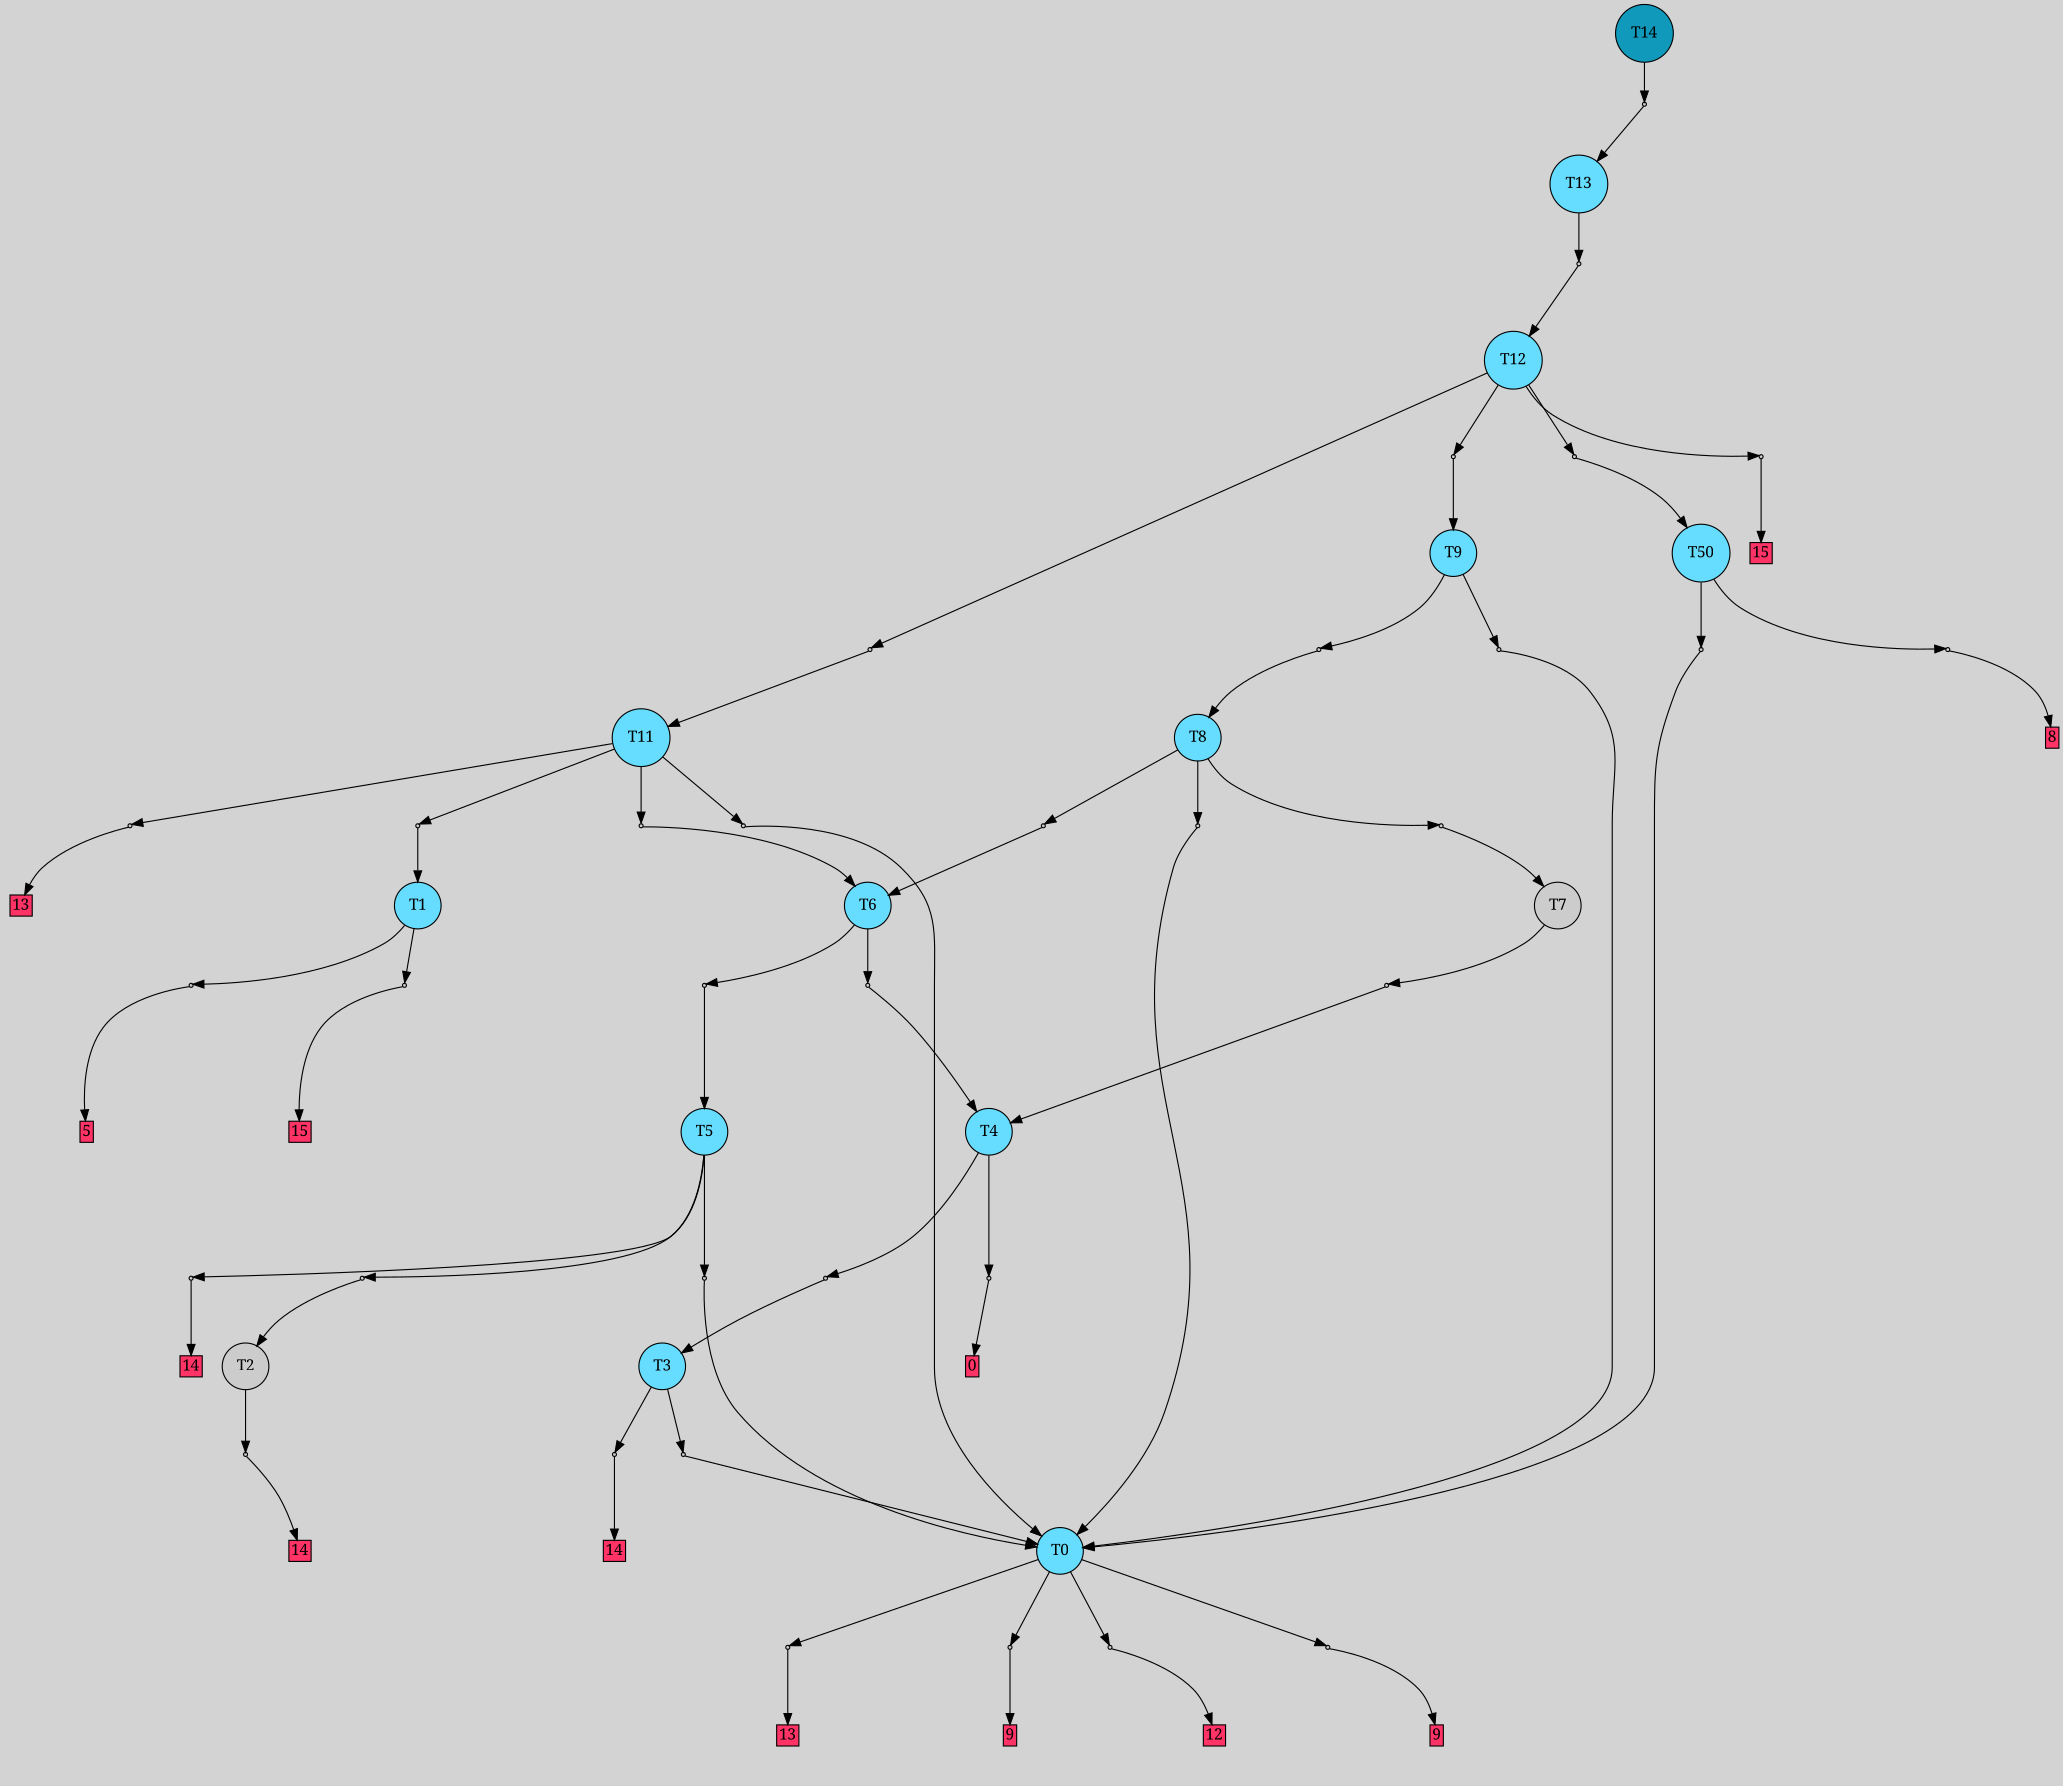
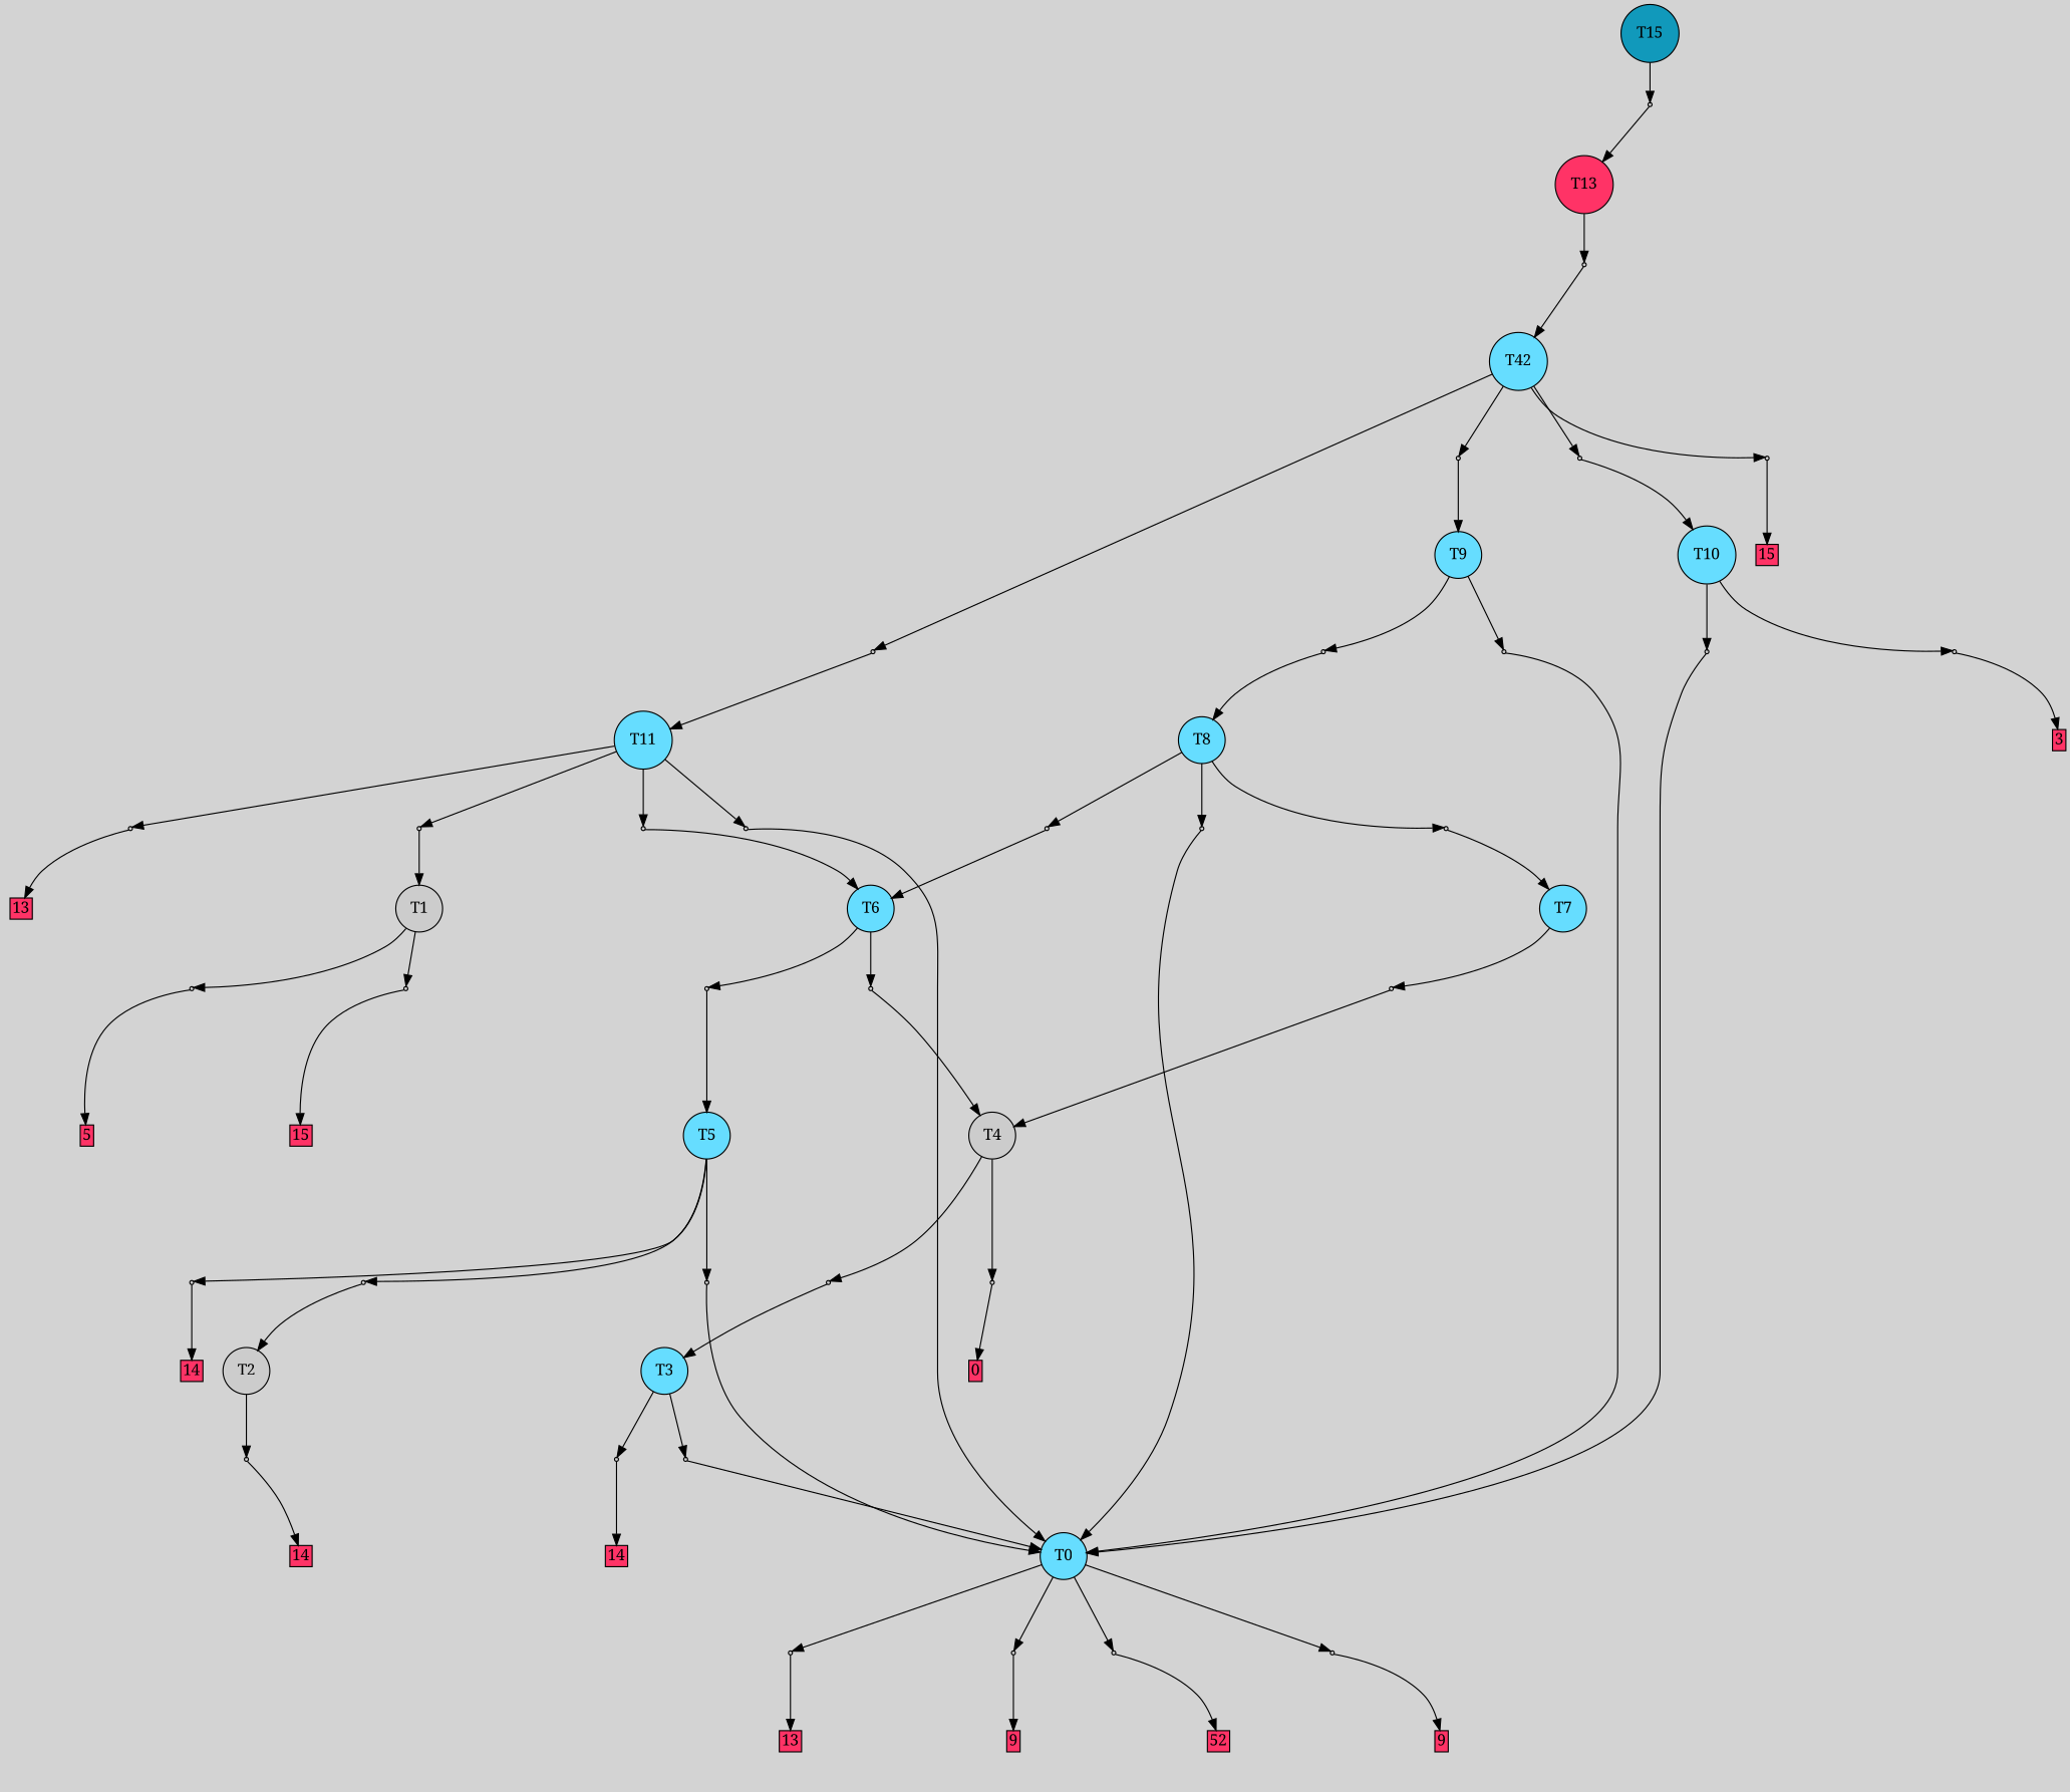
  digraph {
    bgcolor=lightgray
    fontname="Noto Serif"
    node [fillcolor="#cccccc" fontname="Noto Serif" shape=box style=filled]
    edge [fontname="Noto Serif"]
-   T14 [fillcolor="#1199bb" shape=circle]
+   T14 [fillcolor="#1199bb" shape=circle label=T15]
    P33 [shape=point]
    T0 [fillcolor="#66ddff" shape=circle]
    P0 [shape=point]
    P1 [shape=point]
    P2 [shape=point]
    P3 [shape=point]
    n8 [label="5|7&1|842#1|438&#92;n0|2&0|351#1|950&#92;n3|0&1|621#0|170&#92;n" style=invis fillcolor=""]
    n9 [fillcolor="#ff3366" height=0 label=13 margin=0.03 width=0]
    n10 [label="0|4&1|783#1|617&#92;n4|2&0|1132#1|1163&#92;n7|2&0|890#0|492&#92;n0|0&1|457#0|1282&#92;n" style=invis fillcolor=""]
    n11 [fillcolor="#ff3366" height=0 label=9 margin=0.03 width=0]
    n12 [label="2|1&1|600#1|783&#92;n0|0&0|825#1|840&#92;n6|0&0|304#1|458&#92;n" style=invis fillcolor=""]
-   n13 [fillcolor="#ff3366" height=0 label=12 margin=0.03 width=0]
+   n13 [fillcolor="#ff3366" height=0 label=52 margin=0.03 width=0]
    n14 [label="5|7&1|307#1|662&#92;n2|4&1|239#0|103&#92;n4|2&0|1132#1|1163&#92;n7|2&0|890#0|492&#92;n0|0&1|457#0|1282&#92;n" style=invis fillcolor=""]
    n15 [fillcolor="#ff3366" height=0 label=9 margin=0.03 width=0]
-   T1 [fillcolor="#66ddff" shape=circle]
+   T1 [shape=circle]
    P4 [shape=point]
    P5 [shape=point]
    n19 [label="7|0&1|853#1|529&#92;n" style=invis fillcolor=""]
    n20 [fillcolor="#ff3366" height=0 label=15 margin=0.03 width=0]
    n21 [label="1|0&1|121#1|1337&#92;n" style=invis fillcolor=""]
    n22 [fillcolor="#ff3366" height=0 label=5 margin=0.03 width=0]
    T2 [shape=circle]
    P6 [shape=point]
    n25 [label="2|7&1|1095#1|397&#92;n3|0&0|687#1|12&#92;n" style=invis fillcolor=""]
    n26 [fillcolor="#ff3366" height=0 label=14 margin=0.03 width=0]
    T3 [fillcolor="#66ddff" shape=circle]
    P7 [shape=point]
    P8 [shape=point]
    n30 [label="2|0&1|1175#1|105&#92;n" style=invis fillcolor=""]
    n31 [fillcolor="#ff3366" height=0 label=14 margin=0.03 width=0]
    n32 [label="4|7&1|552#1|1295&#92;n2|3&1|95#1|608&#92;n7|7&0|1303#0|312&#92;n1|6&0|911#0|603&#92;n7|0&0|1071#1|1159&#92;n2|0&0|870#0|456&#92;n" style=invis fillcolor=""]
-   T4 [fillcolor="#66ddff" shape=circle]
+   T4 [shape=circle]
    P9 [shape=point]
    P10 [shape=point]
    n36 [label="3|3&0|863#0|126&#92;n2|0&1|186#1|1126&#92;n4|0&0|120#0|299&#92;n" style=invis fillcolor=""]
    n37 [label="0|3&1|490#1|851&#92;n0|1&0|1329#1|790&#92;n2|4&0|531#0|633&#92;n3|0&0|1076#1|771&#92;n" style=invis fillcolor=""]
    n38 [fillcolor="#ff3366" height=0 label=0 margin=0.03 width=0]
    T5 [fillcolor="#66ddff" shape=circle]
    P11 [shape=point]
    P12 [shape=point]
    P13 [shape=point]
    n43 [label="4|7&1|552#1|1295&#92;n7|7&0|1303#0|312&#92;n7|6&1|1234#0|470&#92;n7|0&0|1071#1|1159&#92;n2|0&0|870#0|456&#92;n" style=invis fillcolor=""]
    n44 [label="2|0&1|1175#1|105&#92;n" style=invis fillcolor=""]
    n45 [fillcolor="#ff3366" height=0 label=14 margin=0.03 width=0]
    n46 [label="2|0&1|716#1|697&#92;n" style=invis fillcolor=""]
    T6 [fillcolor="#66ddff" shape=circle]
    P14 [shape=point]
    P15 [shape=point]
    n50 [label="4|7&1|962#1|591&#92;n6|2&0|603#1|934&#92;n0|5&0|1042#0|710&#92;n4|5&0|359#0|221&#92;n7|6&1|1201#0|470&#92;n0|0&0|110#0|701&#92;n4|7&1|552#1|1295&#92;n7|7&0|1303#0|312&#92;n2|3&0|752#1|1304&#92;n4|1&0|547#0|1183&#92;n7|0&0|1225#1|1159&#92;n2|0&0|870#0|456&#92;n" style=invis fillcolor=""]
    n51 [label="7|3&1|355#0|1284&#92;n4|0&0|291#0|211&#92;n" style=invis fillcolor=""]
-   T7 [shape=circle]
+   T7 [fillcolor="#66ddff" shape=circle]
    P16 [shape=point]
    n54 [label="7|3&1|286#0|615&#92;n4|0&0|291#0|211&#92;n" style=invis fillcolor=""]
    T8 [fillcolor="#66ddff" shape=circle]
    P17 [shape=point]
    P18 [shape=point]
    P19 [shape=point]
    n59 [label="7|3&1|387#0|1284&#92;n4|0&0|291#0|211&#92;n" style=invis fillcolor=""]
    n60 [label="7|3&1|286#0|615&#92;n4|0&0|291#0|211&#92;n" style=invis fillcolor=""]
    n61 [label="4|7&1|552#1|1295&#92;n7|7&0|1303#0|312&#92;n7|0&0|1071#1|1159&#92;n" style=invis fillcolor=""]
    T9 [fillcolor="#66ddff" shape=circle]
    P20 [shape=point]
    P21 [shape=point]
    n65 [label="4|7&1|552#1|1295&#92;n7|7&0|1303#0|312&#92;n7|6&1|1234#0|470&#92;n7|0&0|1071#1|1159&#92;n2|0&0|870#0|456&#92;n" style=invis fillcolor=""]
    n66 [label="0|6&1|532#1|242&#92;n5|7&1|1256#1|325&#92;n2|6&1|918#0|262&#92;n4|5&0|758#0|1079&#92;n7|0&0|61#1|758&#92;n" style=invis fillcolor=""]
-   T10 [fillcolor="#66ddff" shape=circle label=T50]
+   T10 [fillcolor="#66ddff" shape=circle]
    P22 [shape=point]
    P23 [shape=point]
    n70 [label="6|4&1|933#0|401&#92;n3|2&1|628#0|1068&#92;n7|6&0|690#1|637&#92;n2|6&0|310#1|1165&#92;n7|0&0|926#1|97&#92;n" style=invis fillcolor=""]
-   n71 [fillcolor="#ff3366" height=0 label=8 margin=0.03 width=0]
+   n71 [fillcolor="#ff3366" height=0 label=3 margin=0.03 width=0]
    n72 [label="4|7&1|552#1|1295&#92;n7|7&0|1303#0|312&#92;n7|0&0|1071#1|1159&#92;n" style=invis fillcolor=""]
    T11 [fillcolor="#66ddff" shape=circle]
    P24 [shape=point]
    P25 [shape=point]
    P26 [shape=point]
    P27 [shape=point]
    n78 [label="5|3&1|376#1|994&#92;n3|6&1|479#0|1267&#92;n1|4&1|773#0|62&#92;n7|0&0|148#1|1137&#92;n" style=invis fillcolor=""]
    n79 [fillcolor="#ff3366" height=0 label=13 margin=0.03 width=0]
    n80 [label="7|0&1|269#0|158&#92;n" style=invis fillcolor=""]
    n81 [label="4|7&1|552#1|1295&#92;n7|7&0|1303#0|312&#92;n7|0&0|1071#1|1159&#92;n" style=invis fillcolor=""]
    n82 [label="7|3&1|387#0|1284&#92;n4|0&0|291#0|211&#92;n" style=invis fillcolor=""]
-   T12 [fillcolor="#66ddff" shape=circle]
+   T12 [fillcolor="#66ddff" shape=circle label=T42]
    P28 [shape=point]
    P29 [shape=point]
    P30 [shape=point]
    P31 [shape=point]
    n88 [label="3|2&1|628#0|1068&#92;n1|6&0|690#1|637&#92;n2|6&0|310#1|1165&#92;n7|0&0|926#1|97&#92;n" style=invis fillcolor=""]
    n89 [label="2|7&1|117#1|979&#92;n7|0&0|1295#1|513&#92;n" style=invis fillcolor=""]
    n90 [label="1|6&0|186#0|752&#92;n0|7&1|1238#0|358&#92;n2|6&0|1343#1|1165&#92;n2|6&0|454#1|411&#92;n7|3&0|1110#0|1288&#92;n6|0&0|891#1|357&#92;n" style=invis fillcolor=""]
    n91 [fillcolor="#ff3366" height=0 label=15 margin=0.03 width=0]
    n92 [label="3|2&1|628#1|1068&#92;n7|6&0|690#1|637&#92;n7|0&0|926#1|97&#92;n" style=invis fillcolor=""]
-   T13 [fillcolor="#66ddff" shape=circle]
+   T13 [fillcolor="#ff3366" shape=circle]
    P32 [shape=point]
    n95 [label="7|0&1|711#1|2&#92;n4|6&0|24#0|100&#92;n7|7&0|950#1|51&#92;n2|6&0|1343#1|1165&#92;n7|3&0|1110#0|1288&#92;n6|0&0|891#1|357&#92;n" style=invis fillcolor=""]
    n96 [label="7|7&1|112#1|977&#92;n2|6&0|1343#1|1165&#92;n7|3&0|1110#0|1288&#92;n6|0&0|891#1|357&#92;n" style=invis fillcolor=""]
    subgraph sub_1 {
      rank=same
      T14
    }
    T14 -> P33
    P33 -> T13
    P33 -> n96 [style=invis]
    T0 -> P0
    T0 -> P1
    T0 -> P2
    T0 -> P3
    P0 -> n8 [style=invis]
    P0 -> n9
    P1 -> n10 [style=invis]
    P1 -> n11
    P2 -> n12 [style=invis]
    P2 -> n13
    P3 -> n14 [style=invis]
    P3 -> n15
    T1 -> P4
    T1 -> P5
    P4 -> n19 [style=invis]
    P4 -> n20
    P5 -> n21 [style=invis]
    P5 -> n22
    T2 -> P6
    P6 -> n25 [style=invis]
    P6 -> n26
    T3 -> P7
    T3 -> P8
    P7 -> n30 [style=invis]
    P7 -> n31
    P8 -> T0
    P8 -> n32 [style=invis]
    T4 -> P9
    T4 -> P10
    P9 -> T3
    P9 -> n36 [style=invis]
    P10 -> n37 [style=invis]
    P10 -> n38
    T5 -> P11
    T5 -> P12
    T5 -> P13
    P11 -> T0
    P11 -> n43 [style=invis]
    P12 -> n44 [style=invis]
    P12 -> n45
    P13 -> T2
    P13 -> n46 [style=invis]
    T6 -> P14
    T6 -> P15
    P14 -> T5
    P14 -> n50 [style=invis]
    P15 -> T4
    P15 -> n51 [style=invis]
    T7 -> P16
    P16 -> T4
    P16 -> n54 [style=invis]
    T8 -> P17
    T8 -> P18
    T8 -> P19
    P17 -> T6
    P17 -> n59 [style=invis]
    P18 -> T7
    P18 -> n60 [style=invis]
    P19 -> T0
    P19 -> n61 [style=invis]
    T9 -> P20
    T9 -> P21
    P20 -> T0
    P20 -> n65 [style=invis]
    P21 -> T8
    P21 -> n66 [style=invis]
    T10 -> P22
    T10 -> P23
    P22 -> n70 [style=invis]
    P22 -> n71
    P23 -> T0
    P23 -> n72 [style=invis]
    T11 -> P24
    T11 -> P25
    T11 -> P26
    T11 -> P27
    P24 -> n78 [style=invis]
    P24 -> n79
    P25 -> T1
    P25 -> n80 [style=invis]
    P26 -> T0
    P26 -> n81 [style=invis]
    P27 -> T6
    P27 -> n82 [style=invis]
    T12 -> P28
    T12 -> P29
    T12 -> P30
    T12 -> P31
    P28 -> T11
    P28 -> n88 [style=invis]
    P29 -> T9
    P29 -> n89 [style=invis]
    P30 -> n90 [style=invis]
    P30 -> n91
    P31 -> T10
    P31 -> n92 [style=invis]
    T13 -> P32
    P32 -> T12
    P32 -> n95 [style=invis]
  }
